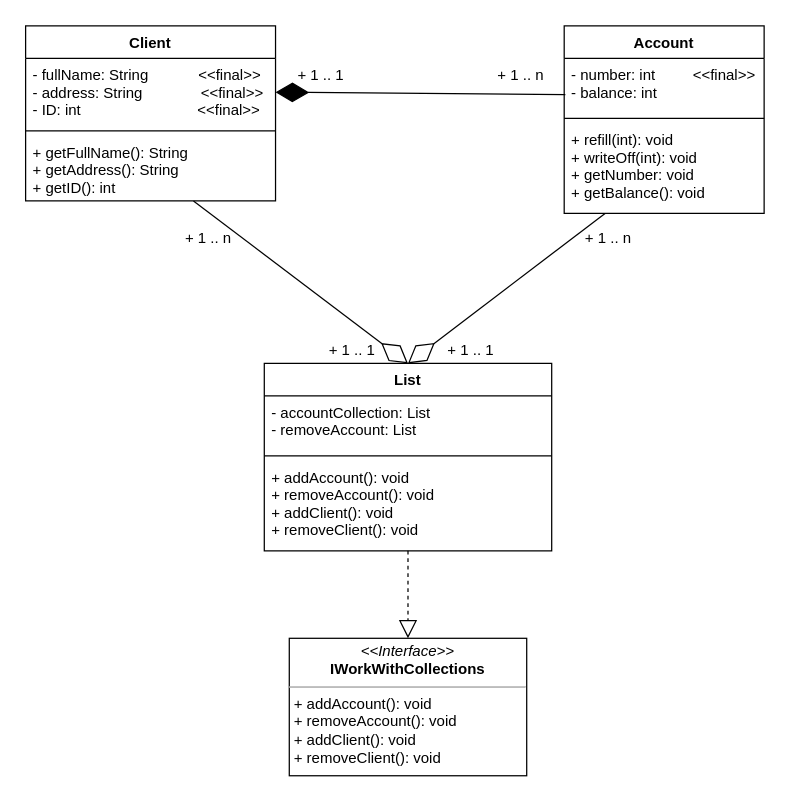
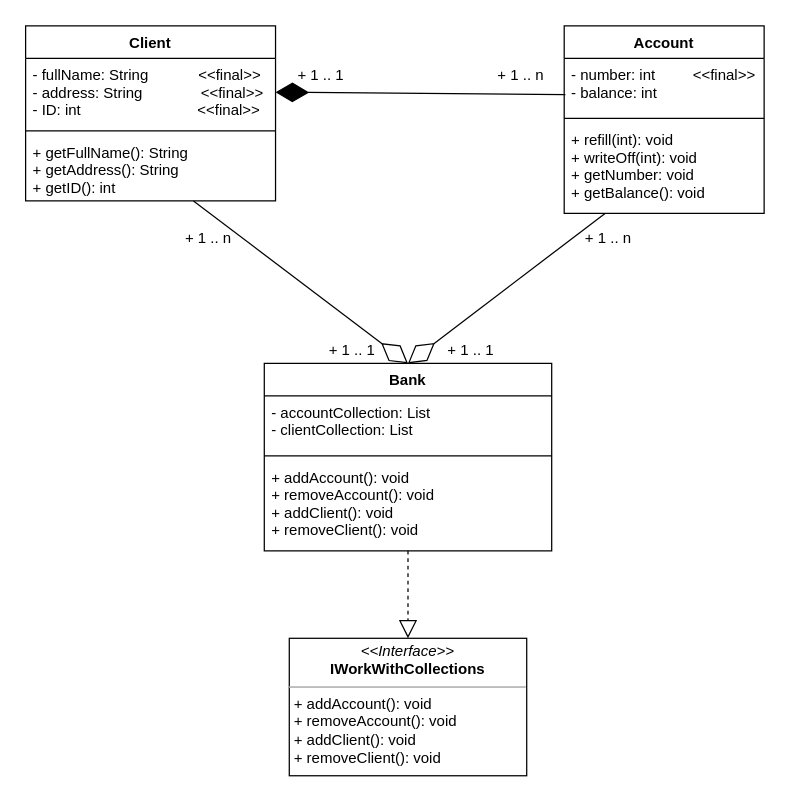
  <mxCell id="0" />
  <mxCell id="1" parent="0" />
  <mxCell id="2" value="Client" style="swimlane;fontStyle=1;align=center;verticalAlign=top;childLayout=stackLayout;horizontal=1;startSize=26;horizontalStack=0;resizeParent=1;resizeParentMax=0;resizeLast=0;collapsible=1;marginBottom=0;" parent="1" vertex="1"><mxGeometry x="20" y="20" width="200" height="140" as="geometry" /></mxCell>
  <mxCell id="3" value="- fullName: String            &lt;&lt;final&gt;&gt;&#10;- address: String              &lt;&lt;final&gt;&gt;&#10;- ID: int                            &lt;&lt;final&gt;&gt;" style="text;strokeColor=none;fillColor=none;align=left;verticalAlign=top;spacingLeft=4;spacingRight=4;overflow=hidden;rotatable=0;points=[[0,0.5],[1,0.5]];portConstraint=eastwest;" parent="2" vertex="1"><mxGeometry y="26" width="200" height="54" as="geometry" /></mxCell>
  <mxCell id="4" value="" style="line;strokeWidth=1;fillColor=none;align=left;verticalAlign=middle;spacingTop=-1;spacingLeft=3;spacingRight=3;rotatable=0;labelPosition=right;points=[];portConstraint=eastwest;" parent="2" vertex="1"><mxGeometry y="80" width="200" height="8" as="geometry" /></mxCell>
  <mxCell id="5" value="+ getFullName(): String&#10;+ getAddress(): String&#10;+ getID(): int" style="text;strokeColor=none;fillColor=none;align=left;verticalAlign=top;spacingLeft=4;spacingRight=4;overflow=hidden;rotatable=0;points=[[0,0.5],[1,0.5]];portConstraint=eastwest;" parent="2" vertex="1"><mxGeometry y="88" width="200" height="52" as="geometry" /></mxCell>
  <mxCell id="6" value="Account" style="swimlane;fontStyle=1;align=center;verticalAlign=top;childLayout=stackLayout;horizontal=1;startSize=26;horizontalStack=0;resizeParent=1;resizeParentMax=0;resizeLast=0;collapsible=1;marginBottom=0;" parent="1" vertex="1"><mxGeometry x="451" y="20" width="160" height="150" as="geometry" /></mxCell>
  <mxCell id="7" value="- number: int         &lt;&lt;final&gt;&gt;&#10;- balance: int" style="text;strokeColor=none;fillColor=none;align=left;verticalAlign=top;spacingLeft=4;spacingRight=4;overflow=hidden;rotatable=0;points=[[0,0.5],[1,0.5]];portConstraint=eastwest;" parent="6" vertex="1"><mxGeometry y="26" width="160" height="44" as="geometry" /></mxCell>
  <mxCell id="8" value="" style="line;strokeWidth=1;fillColor=none;align=left;verticalAlign=middle;spacingTop=-1;spacingLeft=3;spacingRight=3;rotatable=0;labelPosition=right;points=[];portConstraint=eastwest;" parent="6" vertex="1"><mxGeometry y="70" width="160" height="8" as="geometry" /></mxCell>
  <mxCell id="9" value="+ refill(int): void&#10;+ writeOff(int): void&#10;+ getNumber: void&#10;+ getBalance(): void&#10;" style="text;strokeColor=none;fillColor=none;align=left;verticalAlign=top;spacingLeft=4;spacingRight=4;overflow=hidden;rotatable=0;points=[[0,0.5],[1,0.5]];portConstraint=eastwest;" parent="6" vertex="1"><mxGeometry y="78" width="160" height="72" as="geometry" /></mxCell>
  <mxCell id="10" value="&lt;p style=&quot;margin: 0px ; margin-top: 4px ; text-align: center&quot;&gt;&lt;i&gt;&amp;lt;&amp;lt;Interface&amp;gt;&amp;gt;&lt;/i&gt;&lt;br&gt;&lt;b&gt;IWorkWithCollections&lt;/b&gt;&lt;/p&gt;&lt;hr size=&quot;1&quot;&gt;&lt;p style=&quot;margin: 0px ; margin-left: 4px&quot;&gt;+ addAccount(): void&lt;br style=&quot;padding: 0px ; margin: 0px&quot;&gt;+ removeAccount(): void&lt;br style=&quot;padding: 0px ; margin: 0px&quot;&gt;+ addClient(): void&lt;br style=&quot;padding: 0px ; margin: 0px&quot;&gt;+ removeClient(): void&lt;br&gt;&lt;/p&gt;" style="verticalAlign=top;align=left;overflow=fill;fontSize=12;fontFamily=Helvetica;html=1;" parent="1" vertex="1"><mxGeometry x="231" y="510" width="190" height="110" as="geometry" /></mxCell>
- <mxCell id="11" value="List" style="swimlane;fontStyle=1;align=center;verticalAlign=top;childLayout=stackLayout;horizontal=1;startSize=26;horizontalStack=0;resizeParent=1;resizeParentMax=0;resizeLast=0;collapsible=1;marginBottom=0;" parent="1" vertex="1"><mxGeometry x="211" y="290" width="230" height="150" as="geometry" /></mxCell>
- <mxCell id="12" value="- accountCollection: List&#10;- removeAccount: List" style="text;strokeColor=none;fillColor=none;align=left;verticalAlign=top;spacingLeft=4;spacingRight=4;overflow=hidden;rotatable=0;points=[[0,0.5],[1,0.5]];portConstraint=eastwest;" parent="11" vertex="1"><mxGeometry y="26" width="230" height="44" as="geometry" /></mxCell>
+ <mxCell id="11" value="Bank" style="swimlane;fontStyle=1;align=center;verticalAlign=top;childLayout=stackLayout;horizontal=1;startSize=26;horizontalStack=0;resizeParent=1;resizeParentMax=0;resizeLast=0;collapsible=1;marginBottom=0;" parent="1" vertex="1"><mxGeometry x="211" y="290" width="230" height="150" as="geometry" /></mxCell>
+ <mxCell id="12" value="- accountCollection: List&#10;- clientCollection: List" style="text;strokeColor=none;fillColor=none;align=left;verticalAlign=top;spacingLeft=4;spacingRight=4;overflow=hidden;rotatable=0;points=[[0,0.5],[1,0.5]];portConstraint=eastwest;" parent="11" vertex="1"><mxGeometry y="26" width="230" height="44" as="geometry" /></mxCell>
  <mxCell id="13" value="" style="line;strokeWidth=1;fillColor=none;align=left;verticalAlign=middle;spacingTop=-1;spacingLeft=3;spacingRight=3;rotatable=0;labelPosition=right;points=[];portConstraint=eastwest;" parent="11" vertex="1"><mxGeometry y="70" width="230" height="8" as="geometry" /></mxCell>
  <mxCell id="14" value="+ addAccount(): void&#10;+ removeAccount(): void&#10;+ addClient(): void&#10;+ removeClient(): void" style="text;strokeColor=none;fillColor=none;align=left;verticalAlign=top;spacingLeft=4;spacingRight=4;overflow=hidden;rotatable=0;points=[[0,0.5],[1,0.5]];portConstraint=eastwest;" parent="11" vertex="1"><mxGeometry y="78" width="230" height="72" as="geometry" /></mxCell>
  <mxCell id="15" value="" style="endArrow=block;dashed=1;endFill=0;endSize=12;html=1;" parent="1" source="14" target="10" edge="1"><mxGeometry width="160" relative="1" as="geometry"><mxPoint x="71" y="480" as="sourcePoint" /><mxPoint x="351" y="460" as="targetPoint" /></mxGeometry></mxCell>
  <mxCell id="16" value="+ 1 .. n" style="text;html=1;align=center;verticalAlign=middle;resizable=0;points=[];autosize=1;" parent="1" vertex="1"><mxGeometry x="461" y="180" width="50" height="20" as="geometry" /></mxCell>
  <mxCell id="17" value="+ 1 .. n" style="text;html=1;align=center;verticalAlign=middle;resizable=0;points=[];autosize=1;" parent="1" vertex="1"><mxGeometry x="141" y="180" width="50" height="20" as="geometry" /></mxCell>
  <mxCell id="18" value="+ 1 .. 1" style="text;html=1;align=center;verticalAlign=middle;resizable=0;points=[];autosize=1;" parent="1" vertex="1"><mxGeometry x="256" y="270" width="50" height="20" as="geometry" /></mxCell>
  <mxCell id="19" value="+ 1 .. 1" style="text;html=1;align=center;verticalAlign=middle;resizable=0;points=[];autosize=1;" parent="1" vertex="1"><mxGeometry x="351" y="270" width="50" height="20" as="geometry" /></mxCell>
  <mxCell id="20" value="+ 1 .. n" style="text;html=1;align=center;verticalAlign=middle;resizable=0;points=[];autosize=1;" parent="1" vertex="1"><mxGeometry x="391" y="50" width="50" height="20" as="geometry" /></mxCell>
  <mxCell id="21" value="+ 1 .. 1" style="text;html=1;align=center;verticalAlign=middle;resizable=0;points=[];autosize=1;" parent="1" vertex="1"><mxGeometry x="231" y="50" width="50" height="20" as="geometry" /></mxCell>
  <mxCell id="22" value="" style="endArrow=diamondThin;endFill=0;endSize=24;html=1;entryX=0.5;entryY=0;entryDx=0;entryDy=0;" parent="1" source="9" target="11" edge="1"><mxGeometry width="160" relative="1" as="geometry"><mxPoint x="371" y="210" as="sourcePoint" /><mxPoint x="456" y="209" as="targetPoint" /></mxGeometry></mxCell>
  <mxCell id="23" value="" style="endArrow=diamondThin;endFill=0;endSize=24;html=1;entryX=0.5;entryY=0;entryDx=0;entryDy=0;" parent="1" source="5" target="11" edge="1"><mxGeometry width="160" relative="1" as="geometry"><mxPoint x="251" y="190" as="sourcePoint" /><mxPoint x="191" y="170" as="targetPoint" /></mxGeometry></mxCell>
  <mxCell id="24" value="" style="endArrow=diamondThin;endFill=1;endSize=24;html=1;exitX=0.006;exitY=0.659;exitDx=0;exitDy=0;exitPerimeter=0;entryX=1;entryY=0.5;entryDx=0;entryDy=0;" parent="1" source="7" target="3" edge="1"><mxGeometry width="160" relative="1" as="geometry"><mxPoint x="261" y="120" as="sourcePoint" /><mxPoint x="301" y="110" as="targetPoint" /></mxGeometry></mxCell>
